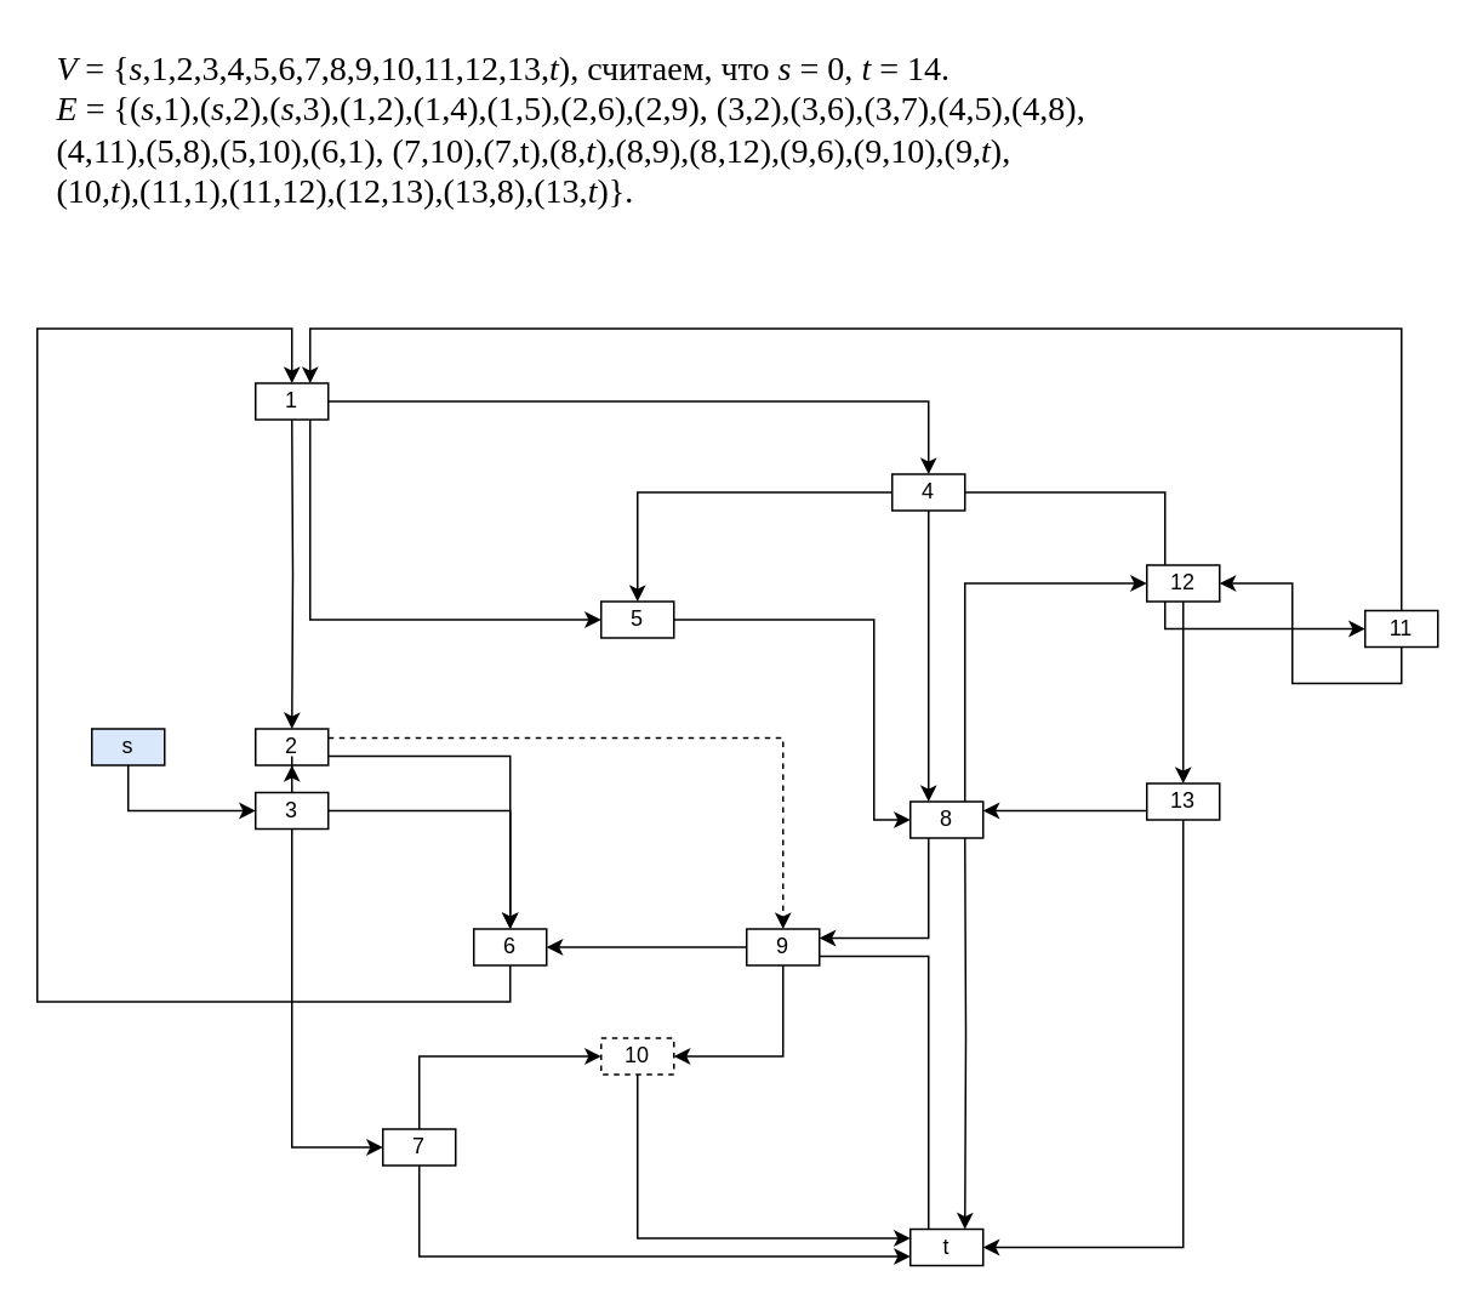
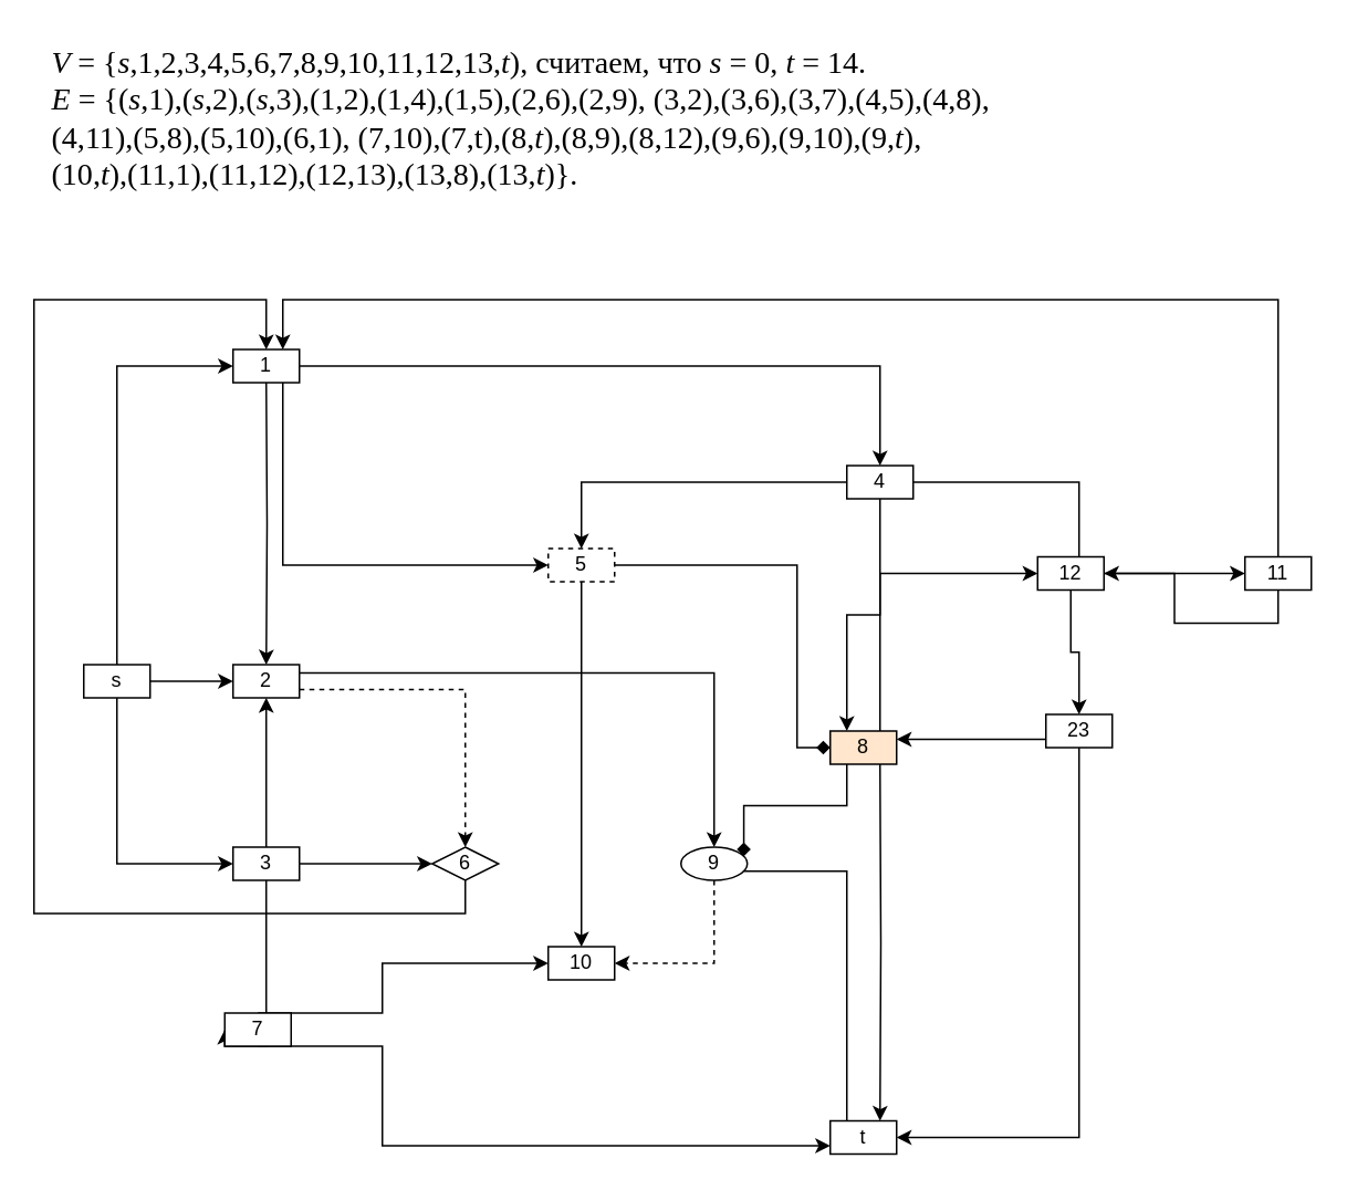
  <mxCell id="0" />
  <mxCell id="1" parent="0" />
  <mxCell id="2" value="&lt;div&gt;&lt;span style=&quot;font-size: 14.04pt ; font-family: &amp;quot;times new roman&amp;quot; ; color: rgb(0 , 0 , 0) ; font-style: italic&quot;&gt;V &lt;/span&gt;&lt;span style=&quot;font-size: 14.04pt ; font-family: &amp;quot;times new roman&amp;quot; ; color: rgb(0 , 0 , 0)&quot;&gt;= {&lt;/span&gt;&lt;span style=&quot;font-size: 14.04pt ; font-family: &amp;quot;times new roman&amp;quot; ; color: rgb(0 , 0 , 0) ; font-style: italic&quot;&gt;s&lt;/span&gt;&lt;span style=&quot;font-size: 14.04pt ; font-family: &amp;quot;times new roman&amp;quot; ; color: rgb(0 , 0 , 0)&quot;&gt;,1,2,3,4,5,6,7,8,9,10,11,12,13,&lt;/span&gt;&lt;span style=&quot;font-size: 14.04pt ; font-family: &amp;quot;times new roman&amp;quot; ; color: rgb(0 , 0 , 0) ; font-style: italic&quot;&gt;t&lt;/span&gt;&lt;span style=&quot;font-size: 14.04pt ; font-family: &amp;quot;times new roman&amp;quot; ; color: rgb(0 , 0 , 0)&quot;&gt;), считаем, что &lt;/span&gt;&lt;span style=&quot;font-size: 14.04pt ; font-family: &amp;quot;times new roman&amp;quot; ; color: rgb(0 , 0 , 0) ; font-style: italic&quot;&gt;s &lt;/span&gt;&lt;span style=&quot;font-size: 14.04pt ; font-family: &amp;quot;times new roman&amp;quot; ; color: rgb(0 , 0 , 0)&quot;&gt;= 0, &lt;/span&gt;&lt;span style=&quot;font-size: 14.04pt ; font-family: &amp;quot;times new roman&amp;quot; ; color: rgb(0 , 0 , 0) ; font-style: italic&quot;&gt;t &lt;/span&gt;&lt;span style=&quot;font-size: 14.04pt ; font-family: &amp;quot;times new roman&amp;quot; ; color: rgb(0 , 0 , 0)&quot;&gt;= 14.&#10;&lt;/span&gt;&lt;/div&gt;&lt;div&gt;&lt;span style=&quot;font-size: 14.04pt ; font-family: &amp;quot;times new roman&amp;quot; ; color: rgb(0 , 0 , 0) ; font-style: italic&quot;&gt;E &lt;/span&gt;&lt;span style=&quot;font-size: 14.04pt ; font-family: &amp;quot;times new roman&amp;quot; ; color: rgb(0 , 0 , 0)&quot;&gt;= {(&lt;/span&gt;&lt;span style=&quot;font-size: 14.04pt ; font-family: &amp;quot;times new roman&amp;quot; ; color: rgb(0 , 0 , 0) ; font-style: italic&quot;&gt;s&lt;/span&gt;&lt;span style=&quot;font-size: 14.04pt ; font-family: &amp;quot;times new roman&amp;quot; ; color: rgb(0 , 0 , 0)&quot;&gt;,1),(&lt;/span&gt;&lt;span style=&quot;font-size: 14.04pt ; font-family: &amp;quot;times new roman&amp;quot; ; color: rgb(0 , 0 , 0) ; font-style: italic&quot;&gt;s&lt;/span&gt;&lt;span style=&quot;font-size: 14.04pt ; font-family: &amp;quot;times new roman&amp;quot; ; color: rgb(0 , 0 , 0)&quot;&gt;,2),(&lt;/span&gt;&lt;span style=&quot;font-size: 14.04pt ; font-family: &amp;quot;times new roman&amp;quot; ; color: rgb(0 , 0 , 0) ; font-style: italic&quot;&gt;s&lt;/span&gt;&lt;span style=&quot;font-size: 14.04pt ; font-family: &amp;quot;times new roman&amp;quot; ; color: rgb(0 , 0 , 0)&quot;&gt;,3),(1,2),(1,4),(1,5),(2,6),(2,9), (3,2),(3,6),(3,7),(4,5),(4,8), &#10;&lt;/span&gt;&lt;/div&gt;&lt;div&gt;&lt;span style=&quot;font-size: 14.04pt ; font-family: &amp;quot;times new roman&amp;quot; ; color: rgb(0 , 0 , 0)&quot;&gt; (4,11),(5,8),(5,10),(6,1), (7,10),(7,t),(8,&lt;/span&gt;&lt;span style=&quot;font-size: 14.04pt ; font-family: &amp;quot;times new roman&amp;quot; ; color: rgb(0 , 0 , 0) ; font-style: italic&quot;&gt;t&lt;/span&gt;&lt;span style=&quot;font-size: 14.04pt ; font-family: &amp;quot;times new roman&amp;quot; ; color: rgb(0 , 0 , 0)&quot;&gt;),(8,9),(8,12),(9,6),(9,10),(9,&lt;/span&gt;&lt;span style=&quot;font-size: 14.04pt ; font-family: &amp;quot;times new roman&amp;quot; ; color: rgb(0 , 0 , 0) ; font-style: italic&quot;&gt;t&lt;/span&gt;&lt;span style=&quot;font-size: 14.04pt ; font-family: &amp;quot;times new roman&amp;quot; ; color: rgb(0 , 0 , 0)&quot;&gt;), &#10;&lt;/span&gt;&lt;/div&gt;&lt;div&gt;&lt;span style=&quot;font-size: 14.04pt ; font-family: &amp;quot;times new roman&amp;quot; ; color: rgb(0 , 0 , 0)&quot;&gt; (10,&lt;/span&gt;&lt;span style=&quot;font-size: 14.04pt ; font-family: &amp;quot;times new roman&amp;quot; ; color: rgb(0 , 0 , 0) ; font-style: italic&quot;&gt;t&lt;/span&gt;&lt;span style=&quot;font-size: 14.04pt ; font-family: &amp;quot;times new roman&amp;quot; ; color: rgb(0 , 0 , 0)&quot;&gt;),(11,1),(11,12),(12,13),(13,8),(13,&lt;/span&gt;&lt;span style=&quot;font-size: 14.04pt ; font-family: &amp;quot;times new roman&amp;quot; ; color: rgb(0 , 0 , 0) ; font-style: italic&quot;&gt;t&lt;/span&gt;&lt;span style=&quot;font-size: 14.04pt ; font-family: &amp;quot;times new roman&amp;quot; ; color: rgb(0 , 0 , 0)&quot;&gt;)}.&#10;&lt;/span&gt;&lt;/div&gt;" style="text;whiteSpace=wrap;html=1;" vertex="1" parent="1"><mxGeometry x="29" y="20" width="750" height="110" as="geometry" /></mxCell>
+ <mxCell id="3" style="edgeStyle=orthogonalEdgeStyle;rounded=0;orthogonalLoop=1;jettySize=auto;html=1;entryX=0;entryY=0.5;entryDx=0;entryDy=0;exitX=0.5;exitY=0;exitDx=0;exitDy=0;" edge="1" parent="1" source="6" target="10"><mxGeometry relative="1" as="geometry" /></mxCell>
+ <mxCell id="4" style="edgeStyle=orthogonalEdgeStyle;rounded=0;orthogonalLoop=1;jettySize=auto;html=1;exitX=1;exitY=0.5;exitDx=0;exitDy=0;" edge="1" parent="1" source="6" target="13"><mxGeometry relative="1" as="geometry" /></mxCell>
  <mxCell id="5" style="edgeStyle=orthogonalEdgeStyle;rounded=0;orthogonalLoop=1;jettySize=auto;html=1;exitX=0.5;exitY=1;exitDx=0;exitDy=0;entryX=0;entryY=0.5;entryDx=0;entryDy=0;" edge="1" parent="1" source="6" target="17"><mxGeometry relative="1" as="geometry" /></mxCell>
- <mxCell id="6" value="s" style="rounded=0;whiteSpace=wrap;html=1;fillColor=#dae8fc;" vertex="1" parent="1"><mxGeometry x="50" y="400" width="40" height="20" as="geometry" /></mxCell>
+ <mxCell id="6" value="s" style="rounded=0;whiteSpace=wrap;html=1;" vertex="1" parent="1"><mxGeometry x="50" y="400" width="40" height="20" as="geometry" /></mxCell>
  <mxCell id="7" style="edgeStyle=orthogonalEdgeStyle;rounded=0;orthogonalLoop=1;jettySize=auto;html=1;entryX=0.5;entryY=0;entryDx=0;entryDy=0;" edge="1" parent="1" target="13"><mxGeometry relative="1" as="geometry"><mxPoint x="160" y="230" as="sourcePoint" /></mxGeometry></mxCell>
  <mxCell id="8" style="edgeStyle=orthogonalEdgeStyle;rounded=0;orthogonalLoop=1;jettySize=auto;html=1;exitX=1;exitY=0.5;exitDx=0;exitDy=0;entryX=0.5;entryY=0;entryDx=0;entryDy=0;" edge="1" parent="1" source="10" target="21"><mxGeometry relative="1" as="geometry" /></mxCell>
  <mxCell id="9" style="edgeStyle=orthogonalEdgeStyle;rounded=0;orthogonalLoop=1;jettySize=auto;html=1;entryX=0;entryY=0.5;entryDx=0;entryDy=0;exitX=0.75;exitY=1;exitDx=0;exitDy=0;" edge="1" parent="1" source="10" target="24"><mxGeometry relative="1" as="geometry" /></mxCell>
  <mxCell id="10" value="1" style="rounded=0;whiteSpace=wrap;html=1;" vertex="1" parent="1"><mxGeometry x="140" y="210" width="40" height="20" as="geometry" /></mxCell>
- <mxCell id="11" style="edgeStyle=orthogonalEdgeStyle;rounded=0;orthogonalLoop=1;jettySize=auto;html=1;entryX=0.5;entryY=0;entryDx=0;entryDy=0;exitX=1;exitY=0.75;exitDx=0;exitDy=0;" edge="1" parent="1" source="13" target="26"><mxGeometry relative="1" as="geometry"><Array as="points"><mxPoint x="280" y="415" /></Array></mxGeometry></mxCell>
- <mxCell id="12" style="edgeStyle=orthogonalEdgeStyle;rounded=0;orthogonalLoop=1;jettySize=auto;html=1;entryX=0.5;entryY=0;entryDx=0;entryDy=0;exitX=1;exitY=0.25;exitDx=0;exitDy=0;dashed=1;" edge="1" parent="1" source="13" target="37"><mxGeometry relative="1" as="geometry"><Array as="points"><mxPoint x="430" y="405" /></Array></mxGeometry></mxCell>
+ <mxCell id="11" style="edgeStyle=orthogonalEdgeStyle;rounded=0;orthogonalLoop=1;jettySize=auto;html=1;entryX=0.5;entryY=0;entryDx=0;entryDy=0;exitX=1;exitY=0.75;exitDx=0;exitDy=0;dashed=1;" edge="1" parent="1" source="13" target="26"><mxGeometry relative="1" as="geometry"><Array as="points"><mxPoint x="280" y="415" /></Array></mxGeometry></mxCell>
+ <mxCell id="12" style="edgeStyle=orthogonalEdgeStyle;rounded=0;orthogonalLoop=1;jettySize=auto;html=1;entryX=0.5;entryY=0;entryDx=0;entryDy=0;exitX=1;exitY=0.25;exitDx=0;exitDy=0;" edge="1" parent="1" source="13" target="37"><mxGeometry relative="1" as="geometry"><Array as="points"><mxPoint x="430" y="405" /></Array></mxGeometry></mxCell>
  <mxCell id="13" value="2" style="rounded=0;whiteSpace=wrap;html=1;" vertex="1" parent="1"><mxGeometry x="140" y="400" width="40" height="20" as="geometry" /></mxCell>
  <mxCell id="14" style="edgeStyle=orthogonalEdgeStyle;rounded=0;orthogonalLoop=1;jettySize=auto;html=1;entryX=0.5;entryY=1;entryDx=0;entryDy=0;" edge="1" parent="1" source="17" target="13"><mxGeometry relative="1" as="geometry" /></mxCell>
  <mxCell id="15" style="edgeStyle=orthogonalEdgeStyle;rounded=0;orthogonalLoop=1;jettySize=auto;html=1;" edge="1" parent="1" source="17" target="26"><mxGeometry relative="1" as="geometry" /></mxCell>
  <mxCell id="16" style="edgeStyle=orthogonalEdgeStyle;rounded=0;orthogonalLoop=1;jettySize=auto;html=1;entryX=0;entryY=0.5;entryDx=0;entryDy=0;" edge="1" parent="1" source="17" target="29"><mxGeometry relative="1" as="geometry"><Array as="points"><mxPoint x="160" y="630" /></Array></mxGeometry></mxCell>
- <mxCell id="17" value="3" style="rounded=0;whiteSpace=wrap;html=1;" vertex="1" parent="1"><mxGeometry x="140" y="435" width="40" height="20" as="geometry" /></mxCell>
+ <mxCell id="17" value="3" style="rounded=0;whiteSpace=wrap;html=1;" vertex="1" parent="1"><mxGeometry x="140" y="510" width="40" height="20" as="geometry" /></mxCell>
  <mxCell id="18" style="edgeStyle=orthogonalEdgeStyle;rounded=0;orthogonalLoop=1;jettySize=auto;html=1;entryX=0.5;entryY=0;entryDx=0;entryDy=0;exitX=0;exitY=0.5;exitDx=0;exitDy=0;" edge="1" parent="1" source="21" target="24"><mxGeometry relative="1" as="geometry" /></mxCell>
  <mxCell id="19" style="edgeStyle=orthogonalEdgeStyle;rounded=0;orthogonalLoop=1;jettySize=auto;html=1;entryX=0.25;entryY=0;entryDx=0;entryDy=0;exitX=0.5;exitY=1;exitDx=0;exitDy=0;" edge="1" parent="1" source="21" target="33"><mxGeometry relative="1" as="geometry" /></mxCell>
  <mxCell id="20" style="edgeStyle=orthogonalEdgeStyle;rounded=0;orthogonalLoop=1;jettySize=auto;html=1;entryX=0;entryY=0.5;entryDx=0;entryDy=0;" edge="1" parent="1" source="21" target="42"><mxGeometry relative="1" as="geometry" /></mxCell>
- <mxCell id="21" value="4" style="rounded=0;whiteSpace=wrap;html=1;" vertex="1" parent="1"><mxGeometry x="490" y="260" width="40" height="20" as="geometry" /></mxCell>
- <mxCell id="22" style="edgeStyle=orthogonalEdgeStyle;rounded=0;orthogonalLoop=1;jettySize=auto;html=1;entryX=0;entryY=0.5;entryDx=0;entryDy=0;" edge="1" parent="1" source="24" target="33"><mxGeometry relative="1" as="geometry"><Array as="points"><mxPoint x="480" y="340" /><mxPoint x="480" y="450" /></Array></mxGeometry></mxCell>
- <mxCell id="24" value="5" style="rounded=0;whiteSpace=wrap;html=1;" vertex="1" parent="1"><mxGeometry x="330" y="330" width="40" height="20" as="geometry" /></mxCell>
+ <mxCell id="21" value="4" style="rounded=0;whiteSpace=wrap;html=1;" vertex="1" parent="1"><mxGeometry x="510" y="280" width="40" height="20" as="geometry" /></mxCell>
+ <mxCell id="22" style="edgeStyle=orthogonalEdgeStyle;rounded=0;orthogonalLoop=1;jettySize=auto;html=1;entryX=0;entryY=0.5;entryDx=0;entryDy=0;endArrow=diamond;" edge="1" parent="1" source="24" target="33"><mxGeometry relative="1" as="geometry"><Array as="points"><mxPoint x="480" y="340" /><mxPoint x="480" y="450" /></Array></mxGeometry></mxCell>
+ <mxCell id="23" style="edgeStyle=orthogonalEdgeStyle;rounded=0;orthogonalLoop=1;jettySize=auto;html=1;entryX=0.5;entryY=0;entryDx=0;entryDy=0;exitX=0.5;exitY=1;exitDx=0;exitDy=0;" edge="1" parent="1" source="24" target="39"><mxGeometry relative="1" as="geometry"><Array as="points"><mxPoint x="350" y="370" /><mxPoint x="350" y="370" /></Array></mxGeometry></mxCell>
+ <mxCell id="24" value="5" style="rounded=0;whiteSpace=wrap;html=1;dashed=1;" vertex="1" parent="1"><mxGeometry x="330" y="330" width="40" height="20" as="geometry" /></mxCell>
  <mxCell id="25" style="edgeStyle=orthogonalEdgeStyle;rounded=0;orthogonalLoop=1;jettySize=auto;html=1;entryX=0.5;entryY=0;entryDx=0;entryDy=0;" edge="1" parent="1" source="26" target="10"><mxGeometry relative="1" as="geometry"><mxPoint x="100" y="200" as="targetPoint" /><Array as="points"><mxPoint x="280" y="550" /><mxPoint x="20" y="550" /><mxPoint x="20" y="180" /><mxPoint x="160" y="180" /></Array></mxGeometry></mxCell>
- <mxCell id="26" value="6" style="rounded=0;whiteSpace=wrap;html=1;" vertex="1" parent="1"><mxGeometry x="260" y="510" width="40" height="20" as="geometry" /></mxCell>
+ <mxCell id="26" value="6" style="rhombus;whiteSpace=wrap;html=1;" vertex="1" parent="1"><mxGeometry x="260" y="510" width="40" height="20" as="geometry" /></mxCell>
  <mxCell id="27" style="edgeStyle=orthogonalEdgeStyle;rounded=0;orthogonalLoop=1;jettySize=auto;html=1;entryX=0;entryY=0.5;entryDx=0;entryDy=0;exitX=0.5;exitY=0;exitDx=0;exitDy=0;" edge="1" parent="1" source="29" target="39"><mxGeometry relative="1" as="geometry"><mxPoint x="190" y="610" as="sourcePoint" /><Array as="points"><mxPoint x="230" y="580" /></Array></mxGeometry></mxCell>
  <mxCell id="28" style="edgeStyle=orthogonalEdgeStyle;rounded=0;orthogonalLoop=1;jettySize=auto;html=1;entryX=0;entryY=0.75;entryDx=0;entryDy=0;exitX=0.5;exitY=1;exitDx=0;exitDy=0;" edge="1" parent="1" source="29" target="48"><mxGeometry relative="1" as="geometry"><Array as="points"><mxPoint x="230" y="690" /></Array></mxGeometry></mxCell>
- <mxCell id="29" value="7" style="rounded=0;whiteSpace=wrap;html=1;" vertex="1" parent="1"><mxGeometry x="210" y="620" width="40" height="20" as="geometry" /></mxCell>
+ <mxCell id="29" value="7" style="rounded=0;whiteSpace=wrap;html=1;" vertex="1" parent="1"><mxGeometry x="135" y="610" width="40" height="20" as="geometry" /></mxCell>
  <mxCell id="30" style="edgeStyle=orthogonalEdgeStyle;rounded=0;orthogonalLoop=1;jettySize=auto;html=1;entryX=0.75;entryY=0;entryDx=0;entryDy=0;" edge="1" parent="1" target="48"><mxGeometry relative="1" as="geometry"><mxPoint x="530" y="460" as="sourcePoint" /></mxGeometry></mxCell>
- <mxCell id="31" style="edgeStyle=orthogonalEdgeStyle;rounded=0;orthogonalLoop=1;jettySize=auto;html=1;entryX=1;entryY=0.25;entryDx=0;entryDy=0;exitX=0.25;exitY=1;exitDx=0;exitDy=0;" edge="1" parent="1" source="33" target="37"><mxGeometry relative="1" as="geometry" /></mxCell>
+ <mxCell id="31" style="edgeStyle=orthogonalEdgeStyle;rounded=0;orthogonalLoop=1;jettySize=auto;html=1;entryX=1;entryY=0.25;entryDx=0;entryDy=0;exitX=0.25;exitY=1;exitDx=0;exitDy=0;endArrow=diamond;" edge="1" parent="1" source="33" target="37"><mxGeometry relative="1" as="geometry" /></mxCell>
  <mxCell id="32" style="edgeStyle=orthogonalEdgeStyle;rounded=0;orthogonalLoop=1;jettySize=auto;html=1;exitX=0.75;exitY=0;exitDx=0;exitDy=0;entryX=0;entryY=0.5;entryDx=0;entryDy=0;" edge="1" parent="1" source="33" target="44"><mxGeometry relative="1" as="geometry" /></mxCell>
- <mxCell id="33" value="8" style="rounded=0;whiteSpace=wrap;html=1;" vertex="1" parent="1"><mxGeometry x="500" y="440" width="40" height="20" as="geometry" /></mxCell>
- <mxCell id="34" style="edgeStyle=orthogonalEdgeStyle;rounded=0;orthogonalLoop=1;jettySize=auto;html=1;entryX=1;entryY=0.5;entryDx=0;entryDy=0;exitX=0;exitY=0.5;exitDx=0;exitDy=0;" edge="1" parent="1" source="37" target="26"><mxGeometry relative="1" as="geometry" /></mxCell>
- <mxCell id="35" style="edgeStyle=orthogonalEdgeStyle;rounded=0;orthogonalLoop=1;jettySize=auto;html=1;exitX=0.5;exitY=1;exitDx=0;exitDy=0;entryX=1;entryY=0.5;entryDx=0;entryDy=0;" edge="1" parent="1" source="37" target="39"><mxGeometry relative="1" as="geometry" /></mxCell>
+ <mxCell id="33" value="8" style="rounded=0;whiteSpace=wrap;html=1;fillColor=#ffe6cc;" vertex="1" parent="1"><mxGeometry x="500" y="440" width="40" height="20" as="geometry" /></mxCell>
+ <mxCell id="35" style="edgeStyle=orthogonalEdgeStyle;rounded=0;orthogonalLoop=1;jettySize=auto;html=1;exitX=0.5;exitY=1;exitDx=0;exitDy=0;entryX=1;entryY=0.5;entryDx=0;entryDy=0;dashed=1;" edge="1" parent="1" source="37" target="39"><mxGeometry relative="1" as="geometry" /></mxCell>
  <mxCell id="36" style="edgeStyle=orthogonalEdgeStyle;rounded=0;orthogonalLoop=1;jettySize=auto;html=1;exitX=1;exitY=0.75;exitDx=0;exitDy=0;entryX=0.25;entryY=0;entryDx=0;entryDy=0;endArrow=none;" edge="1" parent="1" source="37" target="48"><mxGeometry relative="1" as="geometry" /></mxCell>
- <mxCell id="37" value="9" style="rounded=0;whiteSpace=wrap;html=1;" vertex="1" parent="1"><mxGeometry x="410" y="510" width="40" height="20" as="geometry" /></mxCell>
- <mxCell id="38" style="edgeStyle=orthogonalEdgeStyle;rounded=0;orthogonalLoop=1;jettySize=auto;html=1;exitX=0.5;exitY=1;exitDx=0;exitDy=0;entryX=0;entryY=0.25;entryDx=0;entryDy=0;" edge="1" parent="1" source="39" target="48"><mxGeometry relative="1" as="geometry" /></mxCell>
- <mxCell id="39" value="10" style="rounded=0;whiteSpace=wrap;html=1;dashed=1;" vertex="1" parent="1"><mxGeometry x="330" y="570" width="40" height="20" as="geometry" /></mxCell>
+ <mxCell id="37" value="9" style="ellipse;whiteSpace=wrap;html=1;" vertex="1" parent="1"><mxGeometry x="410" y="510" width="40" height="20" as="geometry" /></mxCell>
+ <mxCell id="39" value="10" style="rounded=0;whiteSpace=wrap;html=1;" vertex="1" parent="1"><mxGeometry x="330" y="570" width="40" height="20" as="geometry" /></mxCell>
  <mxCell id="40" style="edgeStyle=orthogonalEdgeStyle;rounded=0;orthogonalLoop=1;jettySize=auto;html=1;exitX=0.5;exitY=0;exitDx=0;exitDy=0;entryX=0.75;entryY=0;entryDx=0;entryDy=0;" edge="1" parent="1" source="42" target="10"><mxGeometry relative="1" as="geometry"><Array as="points"><mxPoint x="770" y="180" /><mxPoint x="170" y="180" /></Array></mxGeometry></mxCell>
  <mxCell id="41" style="edgeStyle=orthogonalEdgeStyle;rounded=0;orthogonalLoop=1;jettySize=auto;html=1;exitX=0.5;exitY=1;exitDx=0;exitDy=0;entryX=1;entryY=0.5;entryDx=0;entryDy=0;" edge="1" parent="1" source="42" target="44"><mxGeometry relative="1" as="geometry" /></mxCell>
  <mxCell id="42" value="11" style="rounded=0;whiteSpace=wrap;html=1;" vertex="1" parent="1"><mxGeometry x="750" y="335" width="40" height="20" as="geometry" /></mxCell>
  <mxCell id="43" style="edgeStyle=orthogonalEdgeStyle;rounded=0;orthogonalLoop=1;jettySize=auto;html=1;exitX=0.5;exitY=1;exitDx=0;exitDy=0;entryX=0.5;entryY=0;entryDx=0;entryDy=0;" edge="1" parent="1" source="44" target="47"><mxGeometry relative="1" as="geometry" /></mxCell>
- <mxCell id="44" value="12" style="rounded=0;whiteSpace=wrap;html=1;" vertex="1" parent="1"><mxGeometry x="630" y="310" width="40" height="20" as="geometry" /></mxCell>
+ <mxCell id="44" value="12" style="rounded=0;whiteSpace=wrap;html=1;" vertex="1" parent="1"><mxGeometry x="625" y="335" width="40" height="20" as="geometry" /></mxCell>
  <mxCell id="45" style="edgeStyle=orthogonalEdgeStyle;rounded=0;orthogonalLoop=1;jettySize=auto;html=1;exitX=0;exitY=0.75;exitDx=0;exitDy=0;entryX=1;entryY=0.25;entryDx=0;entryDy=0;" edge="1" parent="1" source="47" target="33"><mxGeometry relative="1" as="geometry" /></mxCell>
  <mxCell id="46" style="edgeStyle=orthogonalEdgeStyle;rounded=0;orthogonalLoop=1;jettySize=auto;html=1;entryX=1;entryY=0.5;entryDx=0;entryDy=0;exitX=0.5;exitY=1;exitDx=0;exitDy=0;" edge="1" parent="1" source="47" target="48"><mxGeometry relative="1" as="geometry" /></mxCell>
- <mxCell id="47" value="13" style="rounded=0;whiteSpace=wrap;html=1;" vertex="1" parent="1"><mxGeometry x="630" y="430" width="40" height="20" as="geometry" /></mxCell>
+ <mxCell id="47" value="23" style="rounded=0;whiteSpace=wrap;html=1;" vertex="1" parent="1"><mxGeometry x="630" y="430" width="40" height="20" as="geometry" /></mxCell>
  <mxCell id="48" value="t" style="rounded=0;whiteSpace=wrap;html=1;" vertex="1" parent="1"><mxGeometry x="500" y="675" width="40" height="20" as="geometry" /></mxCell>
